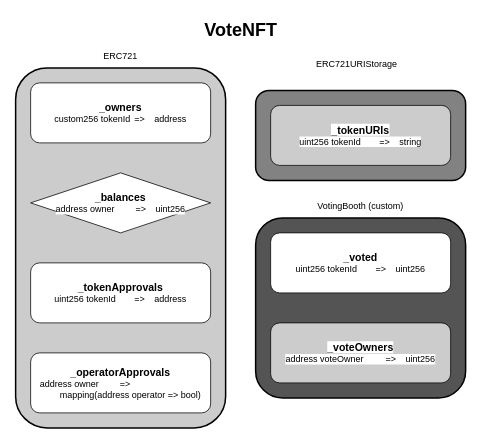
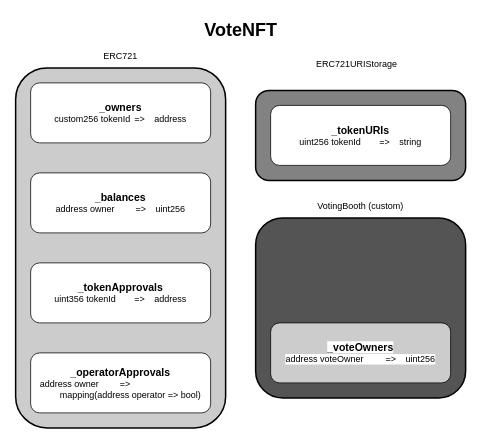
  <mxCell id="0" />
  <mxCell id="1" parent="0" />
  <mxCell id="2" value="" style="rounded=1;whiteSpace=wrap;html=1;fillColor=#545454;strokeColor=#000000;strokeWidth=2;gradientColor=none;gradientDirection=north;shadow=0;glass=0;" vertex="1" parent="1"><mxGeometry x="340" y="290" width="280" height="240" as="geometry" /></mxCell>
  <mxCell id="3" value="" style="rounded=1;whiteSpace=wrap;html=1;fillColor=#CCCCCC;strokeColor=#000000;strokeWidth=2;" vertex="1" parent="1"><mxGeometry x="20" y="90" width="280" height="480" as="geometry" /></mxCell>
  <mxCell id="4" value="VoteNFT" style="text;html=1;align=center;verticalAlign=middle;resizable=0;points=[];autosize=1;strokeColor=none;fillColor=none;fontSize=24;fontStyle=1" vertex="1" parent="1"><mxGeometry x="260" y="20" width="120" height="40" as="geometry" /></mxCell>
  <mxCell id="5" value="&lt;b&gt;&lt;font style=&quot;font-size: 14px;&quot;&gt;_owners&lt;/font&gt;&lt;/b&gt;&lt;div&gt;&lt;span style=&quot;background-color: rgb(255, 255, 255);&quot;&gt;custom256 tokenId&lt;span style=&quot;white-space: pre;&quot;&gt;&#09;&lt;/span&gt;=&amp;gt;&lt;span style=&quot;white-space: pre;&quot;&gt;&#09;&lt;/span&gt;address&lt;/span&gt;&lt;/div&gt;" style="rounded=1;whiteSpace=wrap;html=1;" vertex="1" parent="1"><mxGeometry x="40" y="110" width="240" height="80" as="geometry" /></mxCell>
- <mxCell id="6" value="&lt;b&gt;&lt;font style=&quot;font-size: 14px; background-color: rgb(255, 255, 255);&quot;&gt;_balances&lt;/font&gt;&lt;/b&gt;&lt;div&gt;&lt;span style=&quot;background-color: rgb(255, 255, 255);&quot;&gt;address owner&lt;span style=&quot;white-space: pre;&quot;&gt;&#09;&lt;/span&gt;=&amp;gt;&lt;span style=&quot;white-space: pre;&quot;&gt;&#09;&lt;/span&gt;uint256&lt;/span&gt;&lt;/div&gt;" style="rhombus;whiteSpace=wrap;html=1;" vertex="1" parent="1"><mxGeometry x="40" y="230" width="240" height="80" as="geometry" /></mxCell>
- <mxCell id="7" value="&lt;b&gt;&lt;font style=&quot;font-size: 14px; background-color: rgb(255, 255, 255);&quot;&gt;_tokenApprovals&lt;/font&gt;&lt;/b&gt;&lt;div&gt;&lt;span style=&quot;background-color: rgb(255, 255, 255);&quot;&gt;uint256 tokenId&lt;span style=&quot;white-space: pre;&quot;&gt;&#09;&lt;/span&gt;=&amp;gt;&lt;span style=&quot;white-space: pre;&quot;&gt;&#09;&lt;/span&gt;address&lt;/span&gt;&lt;/div&gt;" style="rounded=1;whiteSpace=wrap;html=1;" vertex="1" parent="1"><mxGeometry x="40" y="350" width="240" height="80" as="geometry" /></mxCell>
+ <mxCell id="6" value="&lt;b&gt;&lt;font style=&quot;font-size: 14px; background-color: rgb(255, 255, 255);&quot;&gt;_balances&lt;/font&gt;&lt;/b&gt;&lt;div&gt;&lt;span style=&quot;background-color: rgb(255, 255, 255);&quot;&gt;address owner&lt;span style=&quot;white-space: pre;&quot;&gt;&#09;&lt;/span&gt;=&amp;gt;&lt;span style=&quot;white-space: pre;&quot;&gt;&#09;&lt;/span&gt;uint256&lt;/span&gt;&lt;/div&gt;" style="rounded=1;whiteSpace=wrap;html=1;" vertex="1" parent="1"><mxGeometry x="40" y="230" width="240" height="80" as="geometry" /></mxCell>
+ <mxCell id="7" value="&lt;b&gt;&lt;font style=&quot;font-size: 14px; background-color: rgb(255, 255, 255);&quot;&gt;_tokenApprovals&lt;/font&gt;&lt;/b&gt;&lt;div&gt;&lt;span style=&quot;background-color: rgb(255, 255, 255);&quot;&gt;uint356 tokenId&lt;span style=&quot;white-space: pre;&quot;&gt;&#09;&lt;/span&gt;=&amp;gt;&lt;span style=&quot;white-space: pre;&quot;&gt;&#09;&lt;/span&gt;address&lt;/span&gt;&lt;/div&gt;" style="rounded=1;whiteSpace=wrap;html=1;" vertex="1" parent="1"><mxGeometry x="40" y="350" width="240" height="80" as="geometry" /></mxCell>
  <mxCell id="8" value="&lt;b&gt;&lt;font style=&quot;font-size: 14px; background-color: rgb(255, 255, 255);&quot;&gt;_operatorApprovals&lt;/font&gt;&lt;/b&gt;&lt;div style=&quot;text-align: left;&quot;&gt;&lt;span style=&quot;background-color: rgb(255, 255, 255);&quot;&gt;address owner&lt;span style=&quot;white-space: pre;&quot;&gt;&#09;&lt;/span&gt;=&amp;gt;&lt;span style=&quot;white-space: pre;&quot;&gt;&#09;&lt;/span&gt;&lt;/span&gt;&lt;/div&gt;&lt;div&gt;&lt;span style=&quot;background-color: rgb(255, 255, 255);&quot;&gt;&lt;span style=&quot;white-space: pre;&quot;&gt;&#09;&lt;/span&gt;mapping(address operator =&amp;gt; bool)&lt;/span&gt;&lt;/div&gt;" style="rounded=1;whiteSpace=wrap;html=1;" vertex="1" parent="1"><mxGeometry x="40" y="470" width="240" height="80" as="geometry" /></mxCell>
- <mxCell id="9" value="&lt;b&gt;&lt;font style=&quot;font-size: 14px; background-color: rgb(255, 255, 255);&quot;&gt;_voted&lt;/font&gt;&lt;/b&gt;&lt;div&gt;&lt;span style=&quot;background-color: rgb(255, 255, 255);&quot;&gt;uint256 tokenId&lt;span style=&quot;white-space: pre;&quot;&gt;&#09;&lt;/span&gt;=&amp;gt;&lt;span style=&quot;white-space: pre;&quot;&gt;&#09;&lt;/span&gt;uint256&lt;/span&gt;&lt;/div&gt;" style="rounded=1;whiteSpace=wrap;html=1;" vertex="1" parent="1"><mxGeometry x="360" y="310" width="240" height="80" as="geometry" /></mxCell>
  <mxCell id="10" value="&lt;b&gt;&lt;font style=&quot;font-size: 14px; background-color: rgb(255, 255, 255);&quot;&gt;_voteOwners&lt;/font&gt;&lt;/b&gt;&lt;div&gt;&lt;span style=&quot;background-color: rgb(255, 255, 255);&quot;&gt;address voteOwner&lt;span style=&quot;white-space: pre;&quot;&gt;&#09;&lt;/span&gt;&lt;span style=&quot;white-space: pre;&quot;&gt;&#09;&lt;/span&gt;=&amp;gt;&lt;span style=&quot;white-space: pre;&quot;&gt;&#09;&lt;/span&gt;uint256&lt;/span&gt;&lt;/div&gt;" style="rounded=1;whiteSpace=wrap;html=1;fillColor=#cccccc;" vertex="1" parent="1"><mxGeometry x="360" y="430" width="240" height="80" as="geometry" /></mxCell>
  <mxCell id="11" value="" style="group" vertex="1" connectable="0" parent="1"><mxGeometry x="340" y="120" width="280" height="120" as="geometry" /></mxCell>
  <mxCell id="12" value="0" style="rounded=1;whiteSpace=wrap;html=1;fillColor=#828282;strokeColor=#000000;strokeWidth=2;gradientColor=none;gradientDirection=north;shadow=0;glass=0;" vertex="1" parent="11"><mxGeometry width="280" height="120" as="geometry" /></mxCell>
- <mxCell id="13" value="&lt;b&gt;&lt;font style=&quot;font-size: 14px; background-color: rgb(255, 255, 255);&quot;&gt;_tokenURIs&lt;/font&gt;&lt;/b&gt;&lt;div&gt;&lt;span style=&quot;background-color: rgb(255, 255, 255);&quot;&gt;uint256 tokenId&lt;span style=&quot;white-space: pre;&quot;&gt;&#09;&lt;/span&gt;=&amp;gt;&lt;span style=&quot;white-space: pre;&quot;&gt;&#09;&lt;/span&gt;string&lt;/span&gt;&lt;/div&gt;" style="rounded=1;whiteSpace=wrap;html=1;fillColor=#cccccc;" vertex="1" parent="11"><mxGeometry x="20" y="20" width="240" height="80" as="geometry" /></mxCell>
+ <mxCell id="13" value="&lt;b&gt;&lt;font style=&quot;font-size: 14px; background-color: rgb(255, 255, 255);&quot;&gt;_tokenURIs&lt;/font&gt;&lt;/b&gt;&lt;div&gt;&lt;span style=&quot;background-color: rgb(255, 255, 255);&quot;&gt;uint256 tokenId&lt;span style=&quot;white-space: pre;&quot;&gt;&#09;&lt;/span&gt;=&amp;gt;&lt;span style=&quot;white-space: pre;&quot;&gt;&#09;&lt;/span&gt;string&lt;/span&gt;&lt;/div&gt;" style="rounded=1;whiteSpace=wrap;html=1;" vertex="1" parent="11"><mxGeometry x="20" y="20" width="240" height="80" as="geometry" /></mxCell>
  <mxCell id="14" value="ERC721" style="text;html=1;align=center;verticalAlign=middle;whiteSpace=wrap;rounded=0;" vertex="1" parent="1"><mxGeometry x="130" y="60" width="60" height="30" as="geometry" /></mxCell>
  <mxCell id="15" value="ERC721URIStorage" style="text;html=1;align=center;verticalAlign=middle;whiteSpace=wrap;rounded=0;" vertex="1" parent="1"><mxGeometry x="445" y="70" width="60" height="30" as="geometry" /></mxCell>
  <mxCell id="16" value="VotingBooth (custom)" style="text;html=1;align=center;verticalAlign=middle;whiteSpace=wrap;rounded=0;" vertex="1" parent="1"><mxGeometry x="415" y="260" width="130" height="30" as="geometry" /></mxCell>
